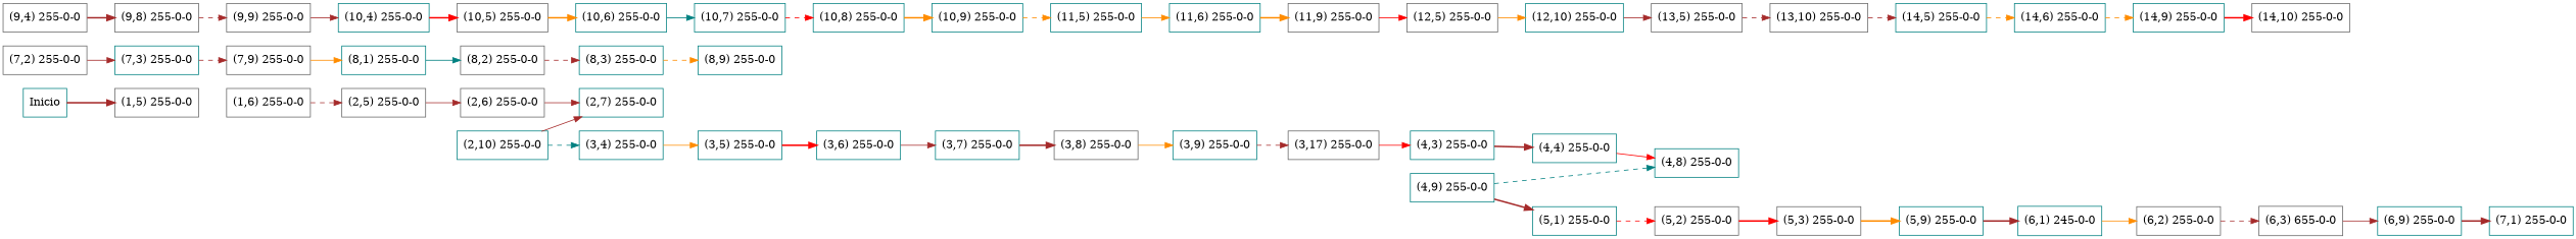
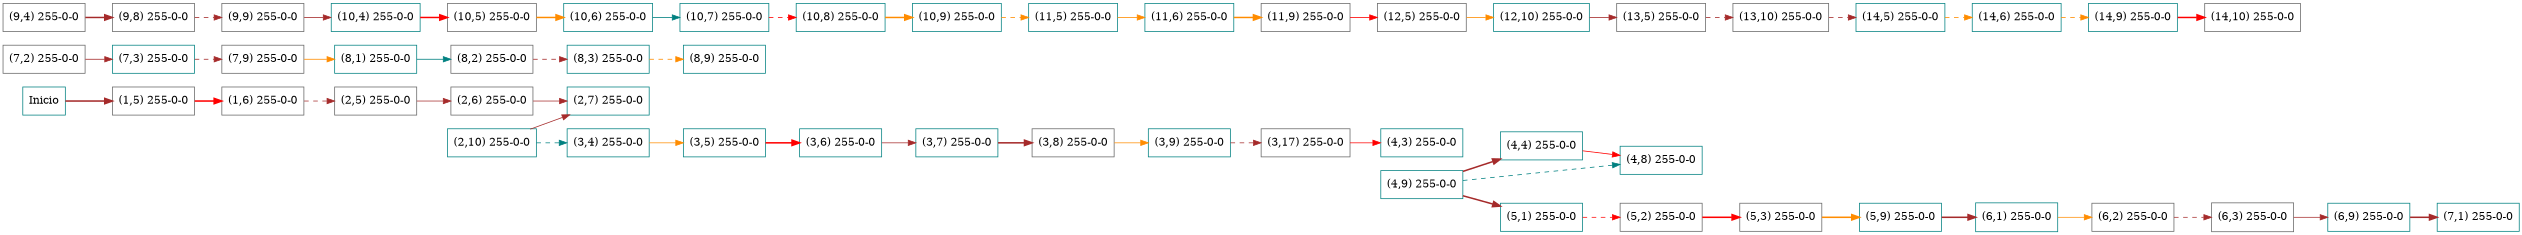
  digraph {
    rankdir=LR
    node [color=teal shape=record]
    edge [color=brown style=solid]
    n1 [label=" Inicio "]
    n2 [color=gray40 label="(1,5) 255-0-0"]
    n3 [color=gray40 label="(1,6) 255-0-0"]
    n4 [color=gray40 label="(2,5) 255-0-0"]
    n5 [color=gray40 label="(2,6) 255-0-0"]
    n6 [label="(2,7) 255-0-0"]
    n7 [label="(2,10) 255-0-0"]
    n8 [label="(3,4) 255-0-0"]
    n9 [label="(3,5) 255-0-0"]
    n10 [label="(3,6) 255-0-0"]
    n11 [label="(3,7) 255-0-0"]
    n12 [color=gray40 label="(3,8) 255-0-0"]
    n13 [label="(3,9) 255-0-0"]
    n14 [color=gray40 label="(3,17) 255-0-0"]
    n15 [label="(4,3) 255-0-0"]
    n16 [label="(4,4) 255-0-0"]
    n17 [label="(4,8) 255-0-0"]
    n18 [label="(4,9) 255-0-0"]
    n19 [label="(5,1) 255-0-0"]
    n20 [color=gray40 label="(5,2) 255-0-0"]
    n21 [color=gray40 label="(5,3) 255-0-0"]
    n22 [label="(5,9) 255-0-0"]
-   n23 [label="(6,1) 245-0-0"]
+   n23 [label="(6,1) 255-0-0"]
    n24 [color=gray40 label="(6,2) 255-0-0"]
-   n25 [color=gray40 label="(6,3) 655-0-0"]
+   n25 [color=gray40 label="(6,3) 255-0-0"]
    n26 [label="(6,9) 255-0-0"]
    n27 [label="(7,1) 255-0-0"]
    n28 [color=gray40 label="(7,2) 255-0-0"]
    n29 [label="(7,3) 255-0-0"]
    n30 [color=gray40 label="(7,9) 255-0-0"]
    n31 [label="(8,1) 255-0-0"]
    n32 [color=gray40 label="(8,2) 255-0-0"]
    n33 [label="(8,3) 255-0-0"]
    n34 [label="(8,9) 255-0-0"]
    n35 [color=gray40 label="(9,4) 255-0-0"]
    n36 [color=gray40 label="(9,8) 255-0-0"]
    n37 [color=gray40 label="(9,9) 255-0-0"]
    n38 [label="(10,4) 255-0-0"]
    n39 [color=gray40 label="(10,5) 255-0-0"]
    n40 [label="(10,6) 255-0-0"]
    n41 [label="(10,7) 255-0-0"]
    n42 [label="(10,8) 255-0-0"]
    n43 [label="(10,9) 255-0-0"]
    n44 [label="(11,5) 255-0-0"]
    n45 [label="(11,6) 255-0-0"]
    n46 [color=gray40 label="(11,9) 255-0-0"]
    n47 [color=gray40 label="(12,5) 255-0-0"]
    n48 [label="(12,10) 255-0-0"]
    n49 [color=gray40 label="(13,5) 255-0-0"]
    n50 [color=gray40 label="(13,10) 255-0-0"]
    n51 [label="(14,5) 255-0-0"]
    n52 [label="(14,6) 255-0-0"]
    n53 [label="(14,9) 255-0-0"]
    n54 [color=gray40 label="(14,10) 255-0-0"]
    n1 -> n2 [style=bold]
+   n2 -> n3 [color=red style=bold]
    n3 -> n4 [style=dashed]
    n4 -> n5
    n5 -> n6
    n7 -> n6
    n7 -> n8 [color=teal style=dashed]
    n8 -> n9 [color=darkorange]
    n9 -> n10 [color=red style=bold]
    n10 -> n11
    n11 -> n12 [style=bold]
    n12 -> n13 [color=darkorange]
    n13 -> n14 [style=dashed]
    n14 -> n15 [color=red]
-   n15 -> n16 [style=bold]
+   n18 -> n16 [style=bold]
    n16 -> n17 [color=red]
    n18 -> n17 [color=teal style=dashed]
    n18 -> n19 [style=bold]
    n19 -> n20 [color=red style=dashed]
    n20 -> n21 [color=red style=bold]
    n21 -> n22 [color=darkorange style=bold]
    n22 -> n23 [style=bold]
    n23 -> n24 [color=darkorange]
    n24 -> n25 [style=dashed]
    n25 -> n26
    n26 -> n27 [style=bold]
    n28 -> n29
    n29 -> n30 [style=dashed]
    n30 -> n31 [color=darkorange]
    n31 -> n32 [color=teal]
    n32 -> n33 [style=dashed]
    n33 -> n34 [color=darkorange style=dashed]
    n35 -> n36 [style=bold]
    n36 -> n37 [style=dashed]
    n37 -> n38
    n38 -> n39 [color=red style=bold]
    n39 -> n40 [color=darkorange style=bold]
    n40 -> n41 [color=teal]
    n41 -> n42 [color=red style=dashed]
    n42 -> n43 [color=darkorange style=bold]
    n43 -> n44 [color=darkorange style=dashed]
    n44 -> n45 [color=darkorange]
    n45 -> n46 [color=darkorange style=bold]
    n46 -> n47 [color=red]
    n47 -> n48 [color=darkorange]
    n48 -> n49
    n49 -> n50 [style=dashed]
    n50 -> n51 [style=dashed]
    n51 -> n52 [color=darkorange style=dashed]
    n52 -> n53 [color=darkorange style=dashed]
    n53 -> n54 [color=red style=bold]
  }
